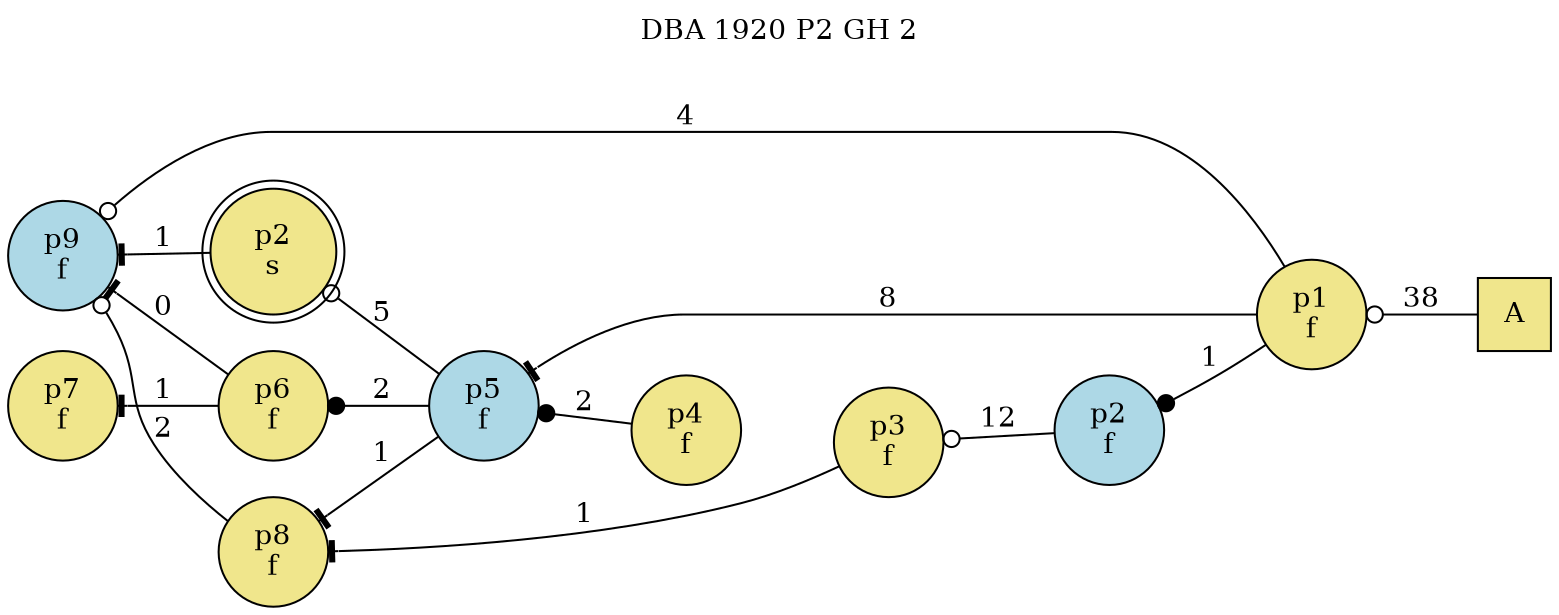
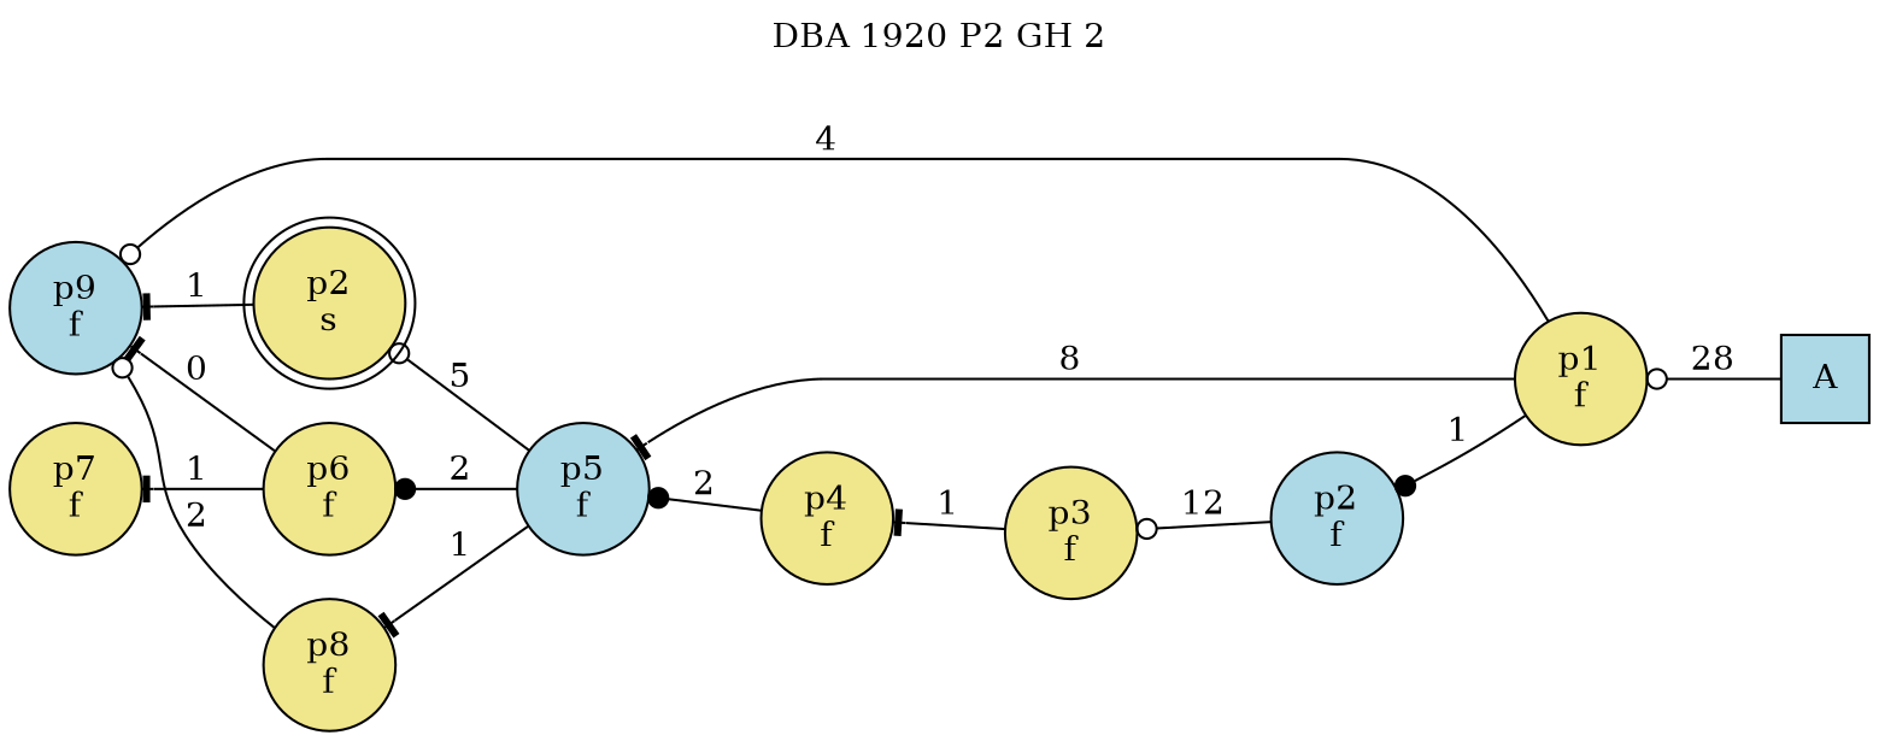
  digraph {
    label=" DBA 1920 P2 GH 2 "
    labelloc=tl
    rankdir=RL
    node [fillcolor=khaki shape=circle style=filled]
    edge [arrowhead=tee]
-   n1 [label=A shape=square]
+   n1 [fillcolor=lightblue label=A shape=square]
    n2 [label="p1\nf"]
    n3 [fillcolor=lightblue label="p2\nf"]
    n4 [fillcolor=lightblue label="p5\nf"]
    n5 [fillcolor=lightblue label="p9\nf"]
    n6 [label="p3\nf"]
    n7 [label="p6\nf"]
    n8 [label="p2\ns" shape=doublecircle]
    n9 [label="p8\nf"]
    n10 [label="p4\nf"]
    n11 [label="p7\nf"]
-   n1 -> n2 [arrowhead=odot label=38]
+   n1 -> n2 [arrowhead=odot label=28]
    n2 -> n3 [arrowhead=dot label=1]
    n2 -> n4 [label=8]
    n2 -> n5 [arrowhead=odot label=4]
    n3 -> n6 [arrowhead=odot label=12]
    n4 -> n7 [arrowhead=dot label=2]
    n4 -> n8 [arrowhead=odot label=5]
    n4 -> n9 [label=1]
-   n6 -> n9 [label=1]
+   n6 -> n10 [label=1]
    n7 -> n5 [label=0]
    n7 -> n11 [label=1]
    n8 -> n5 [label=1]
    n9 -> n5 [arrowhead=odot label=2]
    n10 -> n4 [arrowhead=dot label=2]
  }
